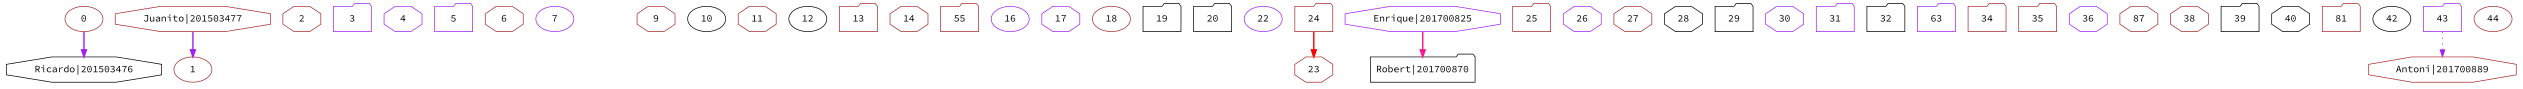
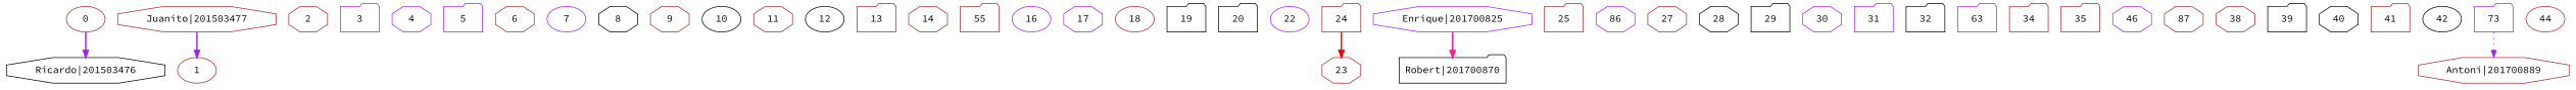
  digraph {
    fontname="Source Code Pro"
    rankdir=TB
    node [color=brown fontname="Source Code Pro" shape=octagon]
    edge [color=purple fontname="Source Code Pro" style=bold]
    n1 [label=0 shape=ellipse]
    n2 [color=black label="Ricardo|201503476"]
    n3 [label=1 shape=ellipse]
    n4 [label="Juanito|201503477"]
    n5 [label=2]
    n6 [color=purple label=3 shape=folder]
    n7 [color=purple label=4]
    n8 [color=purple label=5 shape=folder]
    n9 [label=6]
    n10 [color=purple label=7 shape=ellipse]
+   n11 [color=black label=8]
    n12 [label=9]
    n13 [color=black label=10 shape=ellipse]
    n14 [label=11]
    n15 [color=black label=12 shape=ellipse]
    n16 [label=13 shape=folder]
    n17 [label=14]
    n18 [label=55 shape=folder]
    n19 [color=purple label=16 shape=ellipse]
    n20 [color=purple label=17]
    n21 [label=18 shape=ellipse]
    n22 [color=black label=19 shape=folder]
    n23 [color=black label=20 shape=folder]
    n24 [color=purple label=22 shape=ellipse]
    n25 [label=23]
    n26 [label=24 shape=folder]
    n27 [color=purple label="Enrique|201700825"]
    n28 [color=black label="Robert|201700870" shape=folder]
    n29 [label=25 shape=folder]
-   n30 [color=purple label=26]
+   n30 [color=purple label=86]
    n31 [label=27]
    n32 [color=black label=28]
    n33 [color=black label=29 shape=folder]
    n34 [color=purple label=30]
    n35 [color=purple label=31 shape=folder]
    n36 [color=black label=32 shape=folder]
    n37 [color=purple label=63 shape=folder]
    n38 [label=34 shape=folder]
    n39 [label=35 shape=folder]
-   n40 [color=purple label=36]
+   n40 [color=purple label=46]
    n41 [label=87]
    n42 [label=38]
    n43 [color=black label=39 shape=folder]
    n44 [color=black label=40]
-   n45 [label=81 shape=folder]
+   n45 [label=41 shape=folder]
    n46 [color=black label=42 shape=ellipse]
-   n47 [color=purple label=43 shape=folder]
+   n47 [color=purple label=73 shape=folder]
    n48 [label="Antoni|201700889"]
    n49 [label=44 shape=ellipse]
    n1 -> n2
    n4 -> n3
    n26 -> n25 [color=red]
    n27 -> n28 [color=deeppink]
    n47 -> n48 [style=dotted]
  }
